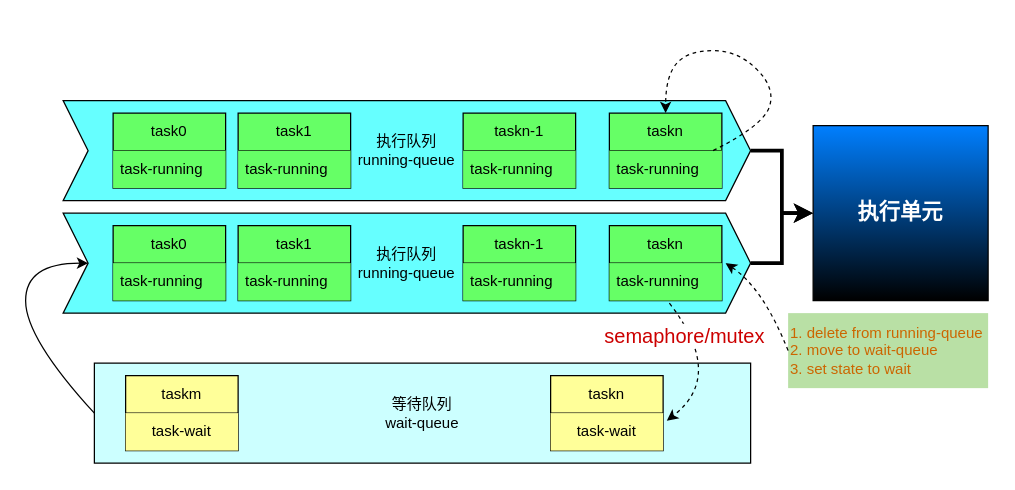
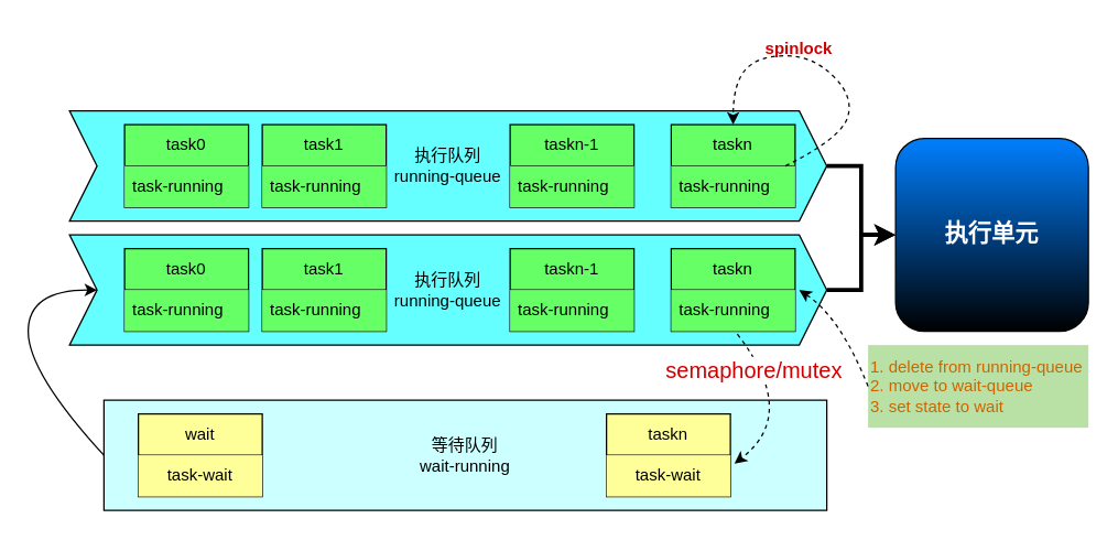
  <mxCell id="0" />
  <mxCell id="1" parent="0" />
- <mxCell id="2" value="&lt;b&gt;&lt;font color=&quot;#ffffff&quot; style=&quot;font-size: 17px;&quot;&gt;执行单元&lt;/font&gt;&lt;/b&gt;" style="whiteSpace=wrap;html=1;aspect=fixed;gradientColor=default;fillColor=#007FFF;" vertex="1" parent="1"><mxGeometry x="650" y="100" width="140" height="140" as="geometry" /></mxCell>
+ <mxCell id="2" value="&lt;b&gt;&lt;font color=&quot;#ffffff&quot; style=&quot;font-size: 17px;&quot;&gt;执行单元&lt;/font&gt;&lt;/b&gt;" style="whiteSpace=wrap;html=1;aspect=fixed;gradientColor=default;fillColor=#007FFF;rounded=1;" vertex="1" parent="1"><mxGeometry x="650" y="100" width="140" height="140" as="geometry" /></mxCell>
  <mxCell id="3" value="" style="curved=1;endArrow=classic;html=1;rounded=0;exitX=0;exitY=0.5;exitDx=0;exitDy=0;" edge="1" parent="1" source="24"><mxGeometry width="50" height="50" relative="1" as="geometry"><mxPoint x="70" y="350" as="sourcePoint" /><mxPoint x="70" y="210" as="targetPoint" /><Array as="points"><mxPoint x="20" y="270" /><mxPoint x="20" y="210" /></Array></mxGeometry></mxCell>
  <mxCell id="4" style="edgeStyle=orthogonalEdgeStyle;rounded=0;orthogonalLoop=1;jettySize=auto;html=1;strokeWidth=3;" edge="1" parent="1" source="5" target="2"><mxGeometry relative="1" as="geometry" /></mxCell>
  <mxCell id="5" value="执行队列&lt;div&gt;running-queue&lt;/div&gt;" style="shape=step;perimeter=stepPerimeter;whiteSpace=wrap;html=1;fixedSize=1;fillColor=#66FFFF;" vertex="1" parent="1"><mxGeometry x="50" y="170" width="550" height="80" as="geometry" /></mxCell>
  <mxCell id="6" value="task0" style="swimlane;fontStyle=0;childLayout=stackLayout;horizontal=1;startSize=30;horizontalStack=0;resizeParent=1;resizeParentMax=0;resizeLast=0;collapsible=1;marginBottom=0;whiteSpace=wrap;html=1;fillColor=#66FF66;" vertex="1" parent="1"><mxGeometry x="90" y="180" width="90" height="60" as="geometry" /></mxCell>
  <mxCell id="7" value="task-running" style="text;strokeColor=none;fillColor=#66FF66;align=left;verticalAlign=middle;spacingLeft=4;spacingRight=4;overflow=hidden;points=[[0,0.5],[1,0.5]];portConstraint=eastwest;rotatable=0;whiteSpace=wrap;html=1;" vertex="1" parent="6"><mxGeometry y="30" width="90" height="30" as="geometry" /></mxCell>
  <mxCell id="8" value="taskn-1" style="swimlane;fontStyle=0;childLayout=stackLayout;horizontal=1;startSize=30;horizontalStack=0;resizeParent=1;resizeParentMax=0;resizeLast=0;collapsible=1;marginBottom=0;whiteSpace=wrap;html=1;fillColor=#66FF66;" vertex="1" parent="1"><mxGeometry x="370" y="180" width="90" height="60" as="geometry" /></mxCell>
  <mxCell id="9" value="task-running" style="text;strokeColor=none;fillColor=#66FF66;align=left;verticalAlign=middle;spacingLeft=4;spacingRight=4;overflow=hidden;points=[[0,0.5],[1,0.5]];portConstraint=eastwest;rotatable=0;whiteSpace=wrap;html=1;" vertex="1" parent="8"><mxGeometry y="30" width="90" height="30" as="geometry" /></mxCell>
  <mxCell id="10" value="taskn" style="swimlane;fontStyle=0;childLayout=stackLayout;horizontal=1;startSize=30;horizontalStack=0;resizeParent=1;resizeParentMax=0;resizeLast=0;collapsible=1;marginBottom=0;whiteSpace=wrap;html=1;fillColor=#66FF66;" vertex="1" parent="1"><mxGeometry x="487" y="180" width="90" height="60" as="geometry" /></mxCell>
  <mxCell id="11" value="task-running" style="text;strokeColor=none;fillColor=#66FF66;align=left;verticalAlign=middle;spacingLeft=4;spacingRight=4;overflow=hidden;points=[[0,0.5],[1,0.5]];portConstraint=eastwest;rotatable=0;whiteSpace=wrap;html=1;" vertex="1" parent="10"><mxGeometry y="30" width="90" height="30" as="geometry" /></mxCell>
  <mxCell id="12" value="task1" style="swimlane;fontStyle=0;childLayout=stackLayout;horizontal=1;startSize=30;horizontalStack=0;resizeParent=1;resizeParentMax=0;resizeLast=0;collapsible=1;marginBottom=0;whiteSpace=wrap;html=1;fillColor=#66FF66;" vertex="1" parent="1"><mxGeometry x="190" y="180" width="90" height="60" as="geometry" /></mxCell>
  <mxCell id="13" value="task-running" style="text;strokeColor=none;fillColor=#66FF66;align=left;verticalAlign=middle;spacingLeft=4;spacingRight=4;overflow=hidden;points=[[0,0.5],[1,0.5]];portConstraint=eastwest;rotatable=0;whiteSpace=wrap;html=1;" vertex="1" parent="12"><mxGeometry y="30" width="90" height="30" as="geometry" /></mxCell>
  <mxCell id="14" style="edgeStyle=orthogonalEdgeStyle;rounded=0;orthogonalLoop=1;jettySize=auto;html=1;strokeWidth=3;" edge="1" parent="1" source="15" target="2"><mxGeometry relative="1" as="geometry" /></mxCell>
  <mxCell id="15" value="执行队列&lt;div&gt;running-queue&lt;/div&gt;" style="shape=step;perimeter=stepPerimeter;whiteSpace=wrap;html=1;fixedSize=1;fillColor=#66FFFF;" vertex="1" parent="1"><mxGeometry x="50" y="80" width="550" height="80" as="geometry" /></mxCell>
  <mxCell id="16" value="task0" style="swimlane;fontStyle=0;childLayout=stackLayout;horizontal=1;startSize=30;horizontalStack=0;resizeParent=1;resizeParentMax=0;resizeLast=0;collapsible=1;marginBottom=0;whiteSpace=wrap;html=1;fillColor=#66FF66;" vertex="1" parent="1"><mxGeometry x="90" y="90" width="90" height="60" as="geometry" /></mxCell>
  <mxCell id="17" value="task-running" style="text;strokeColor=none;fillColor=#66FF66;align=left;verticalAlign=middle;spacingLeft=4;spacingRight=4;overflow=hidden;points=[[0,0.5],[1,0.5]];portConstraint=eastwest;rotatable=0;whiteSpace=wrap;html=1;" vertex="1" parent="16"><mxGeometry y="30" width="90" height="30" as="geometry" /></mxCell>
  <mxCell id="18" value="taskn-1" style="swimlane;fontStyle=0;childLayout=stackLayout;horizontal=1;startSize=30;horizontalStack=0;resizeParent=1;resizeParentMax=0;resizeLast=0;collapsible=1;marginBottom=0;whiteSpace=wrap;html=1;fillColor=#66FF66;" vertex="1" parent="1"><mxGeometry x="370" y="90" width="90" height="60" as="geometry" /></mxCell>
  <mxCell id="19" value="task-running" style="text;strokeColor=none;fillColor=#66FF66;align=left;verticalAlign=middle;spacingLeft=4;spacingRight=4;overflow=hidden;points=[[0,0.5],[1,0.5]];portConstraint=eastwest;rotatable=0;whiteSpace=wrap;html=1;" vertex="1" parent="18"><mxGeometry y="30" width="90" height="30" as="geometry" /></mxCell>
  <mxCell id="20" value="taskn" style="swimlane;fontStyle=0;childLayout=stackLayout;horizontal=1;startSize=30;horizontalStack=0;resizeParent=1;resizeParentMax=0;resizeLast=0;collapsible=1;marginBottom=0;whiteSpace=wrap;html=1;fillColor=#66FF66;" vertex="1" parent="1"><mxGeometry x="487" y="90" width="90" height="60" as="geometry" /></mxCell>
  <mxCell id="21" value="task-running" style="text;strokeColor=none;fillColor=#66FF66;align=left;verticalAlign=middle;spacingLeft=4;spacingRight=4;overflow=hidden;points=[[0,0.5],[1,0.5]];portConstraint=eastwest;rotatable=0;whiteSpace=wrap;html=1;" vertex="1" parent="20"><mxGeometry y="30" width="90" height="30" as="geometry" /></mxCell>
  <mxCell id="22" value="task1" style="swimlane;fontStyle=0;childLayout=stackLayout;horizontal=1;startSize=30;horizontalStack=0;resizeParent=1;resizeParentMax=0;resizeLast=0;collapsible=1;marginBottom=0;whiteSpace=wrap;html=1;fillColor=#66FF66;" vertex="1" parent="1"><mxGeometry x="190" y="90" width="90" height="60" as="geometry" /></mxCell>
  <mxCell id="23" value="task-running" style="text;strokeColor=none;fillColor=#66FF66;align=left;verticalAlign=middle;spacingLeft=4;spacingRight=4;overflow=hidden;points=[[0,0.5],[1,0.5]];portConstraint=eastwest;rotatable=0;whiteSpace=wrap;html=1;" vertex="1" parent="22"><mxGeometry y="30" width="90" height="30" as="geometry" /></mxCell>
- <mxCell id="24" value="等待队列&lt;div&gt;wait-queue&lt;/div&gt;" style="rounded=0;whiteSpace=wrap;html=1;fillColor=#CCFFFF;" vertex="1" parent="1"><mxGeometry x="75" y="290" width="525" height="80" as="geometry" /></mxCell>
+ <mxCell id="24" value="等待队列&lt;div&gt;wait-running&lt;/div&gt;" style="rounded=0;whiteSpace=wrap;html=1;fillColor=#CCFFFF;" vertex="1" parent="1"><mxGeometry x="75" y="290" width="525" height="80" as="geometry" /></mxCell>
  <mxCell id="25" value="taskn" style="swimlane;fontStyle=0;childLayout=stackLayout;horizontal=1;startSize=30;horizontalStack=0;resizeParent=1;resizeParentMax=0;resizeLast=0;collapsible=1;marginBottom=0;whiteSpace=wrap;html=1;fillColor=#FFFF99;" vertex="1" parent="1"><mxGeometry x="440" y="300" width="90" height="60" as="geometry" /></mxCell>
  <mxCell id="26" value="task-wait" style="text;strokeColor=none;fillColor=#FFFF99;align=center;verticalAlign=middle;spacingLeft=4;spacingRight=4;overflow=hidden;points=[[0,0.5],[1,0.5]];portConstraint=eastwest;rotatable=0;whiteSpace=wrap;html=1;" vertex="1" parent="25"><mxGeometry y="30" width="90" height="30" as="geometry" /></mxCell>
- <mxCell id="27" value="taskm" style="swimlane;fontStyle=0;childLayout=stackLayout;horizontal=1;startSize=30;horizontalStack=0;resizeParent=1;resizeParentMax=0;resizeLast=0;collapsible=1;marginBottom=0;whiteSpace=wrap;html=1;fillColor=#FFFF99;" vertex="1" parent="1"><mxGeometry x="100" y="300" width="90" height="60" as="geometry" /></mxCell>
+ <mxCell id="27" value="wait" style="swimlane;fontStyle=0;childLayout=stackLayout;horizontal=1;startSize=30;horizontalStack=0;resizeParent=1;resizeParentMax=0;resizeLast=0;collapsible=1;marginBottom=0;whiteSpace=wrap;html=1;fillColor=#FFFF99;" vertex="1" parent="1"><mxGeometry x="100" y="300" width="90" height="60" as="geometry" /></mxCell>
  <mxCell id="28" value="task-wait" style="text;strokeColor=none;fillColor=#FFFF99;align=center;verticalAlign=middle;spacingLeft=4;spacingRight=4;overflow=hidden;points=[[0,0.5],[1,0.5]];portConstraint=eastwest;rotatable=0;whiteSpace=wrap;html=1;" vertex="1" parent="27"><mxGeometry y="30" width="90" height="30" as="geometry" /></mxCell>
  <mxCell id="29" value="" style="curved=1;endArrow=classic;html=1;rounded=0;exitX=0.533;exitY=1.067;exitDx=0;exitDy=0;exitPerimeter=0;entryX=1.033;entryY=0.2;entryDx=0;entryDy=0;entryPerimeter=0;dashed=1;strokeWidth=1;" edge="1" parent="1" source="11" target="26"><mxGeometry width="50" height="50" relative="1" as="geometry"><mxPoint x="630" y="300" as="sourcePoint" /><mxPoint x="810" y="360" as="targetPoint" /><Array as="points"><mxPoint x="580" y="300" /></Array></mxGeometry></mxCell>
  <mxCell id="30" value="&lt;font color=&quot;#cc0000&quot; style=&quot;font-size: 16px;&quot;&gt;semaphore/mutex&lt;/font&gt;" style="edgeLabel;html=1;align=center;verticalAlign=middle;resizable=0;points=[];" vertex="1" connectable="0" parent="29"><mxGeometry x="-0.588" y="-6" relative="1" as="geometry"><mxPoint as="offset" /></mxGeometry></mxCell>
  <mxCell id="31" value="" style="curved=1;endArrow=classic;html=1;rounded=0;entryX=0.5;entryY=0;entryDx=0;entryDy=0;dashed=1;" edge="1" parent="1" target="20"><mxGeometry width="50" height="50" relative="1" as="geometry"><mxPoint x="570" y="120" as="sourcePoint" /><mxPoint x="600" y="0" as="targetPoint" /><Array as="points"><mxPoint x="610" y="100" /><mxPoint x="620" y="70" /><mxPoint x="590" y="40" /><mxPoint x="550" y="40" /><mxPoint x="532" y="60" /></Array></mxGeometry></mxCell>
+ <mxCell id="32" value="&lt;b&gt;&lt;font color=&quot;#cc0000&quot;&gt;spinlock&lt;/font&gt;&lt;/b&gt;" style="text;html=1;align=center;verticalAlign=middle;whiteSpace=wrap;rounded=0;" vertex="1" parent="1"><mxGeometry x="550" y="20" width="60" height="30" as="geometry" /></mxCell>
  <mxCell id="33" value="&lt;font color=&quot;#cc6600&quot;&gt;1. delete from running-queue&lt;/font&gt;&lt;div&gt;&lt;font color=&quot;#cc6600&quot;&gt;2. move to wait-queue&lt;/font&gt;&lt;/div&gt;&lt;div&gt;&lt;font color=&quot;#cc6600&quot;&gt;3. set state to wait&lt;/font&gt;&lt;/div&gt;" style="text;html=1;align=left;verticalAlign=middle;whiteSpace=wrap;rounded=0;fillColor=#B9E0A5;" vertex="1" parent="1"><mxGeometry x="630" y="250" width="160" height="60" as="geometry" /></mxCell>
  <mxCell id="34" value="" style="curved=1;endArrow=classic;html=1;rounded=0;dashed=1;exitX=0;exitY=0.5;exitDx=0;exitDy=0;" edge="1" parent="1" source="33"><mxGeometry width="50" height="50" relative="1" as="geometry"><mxPoint x="611" y="280" as="sourcePoint" /><mxPoint x="580" y="210" as="targetPoint" /><Array as="points"><mxPoint x="610" y="230" /></Array></mxGeometry></mxCell>
